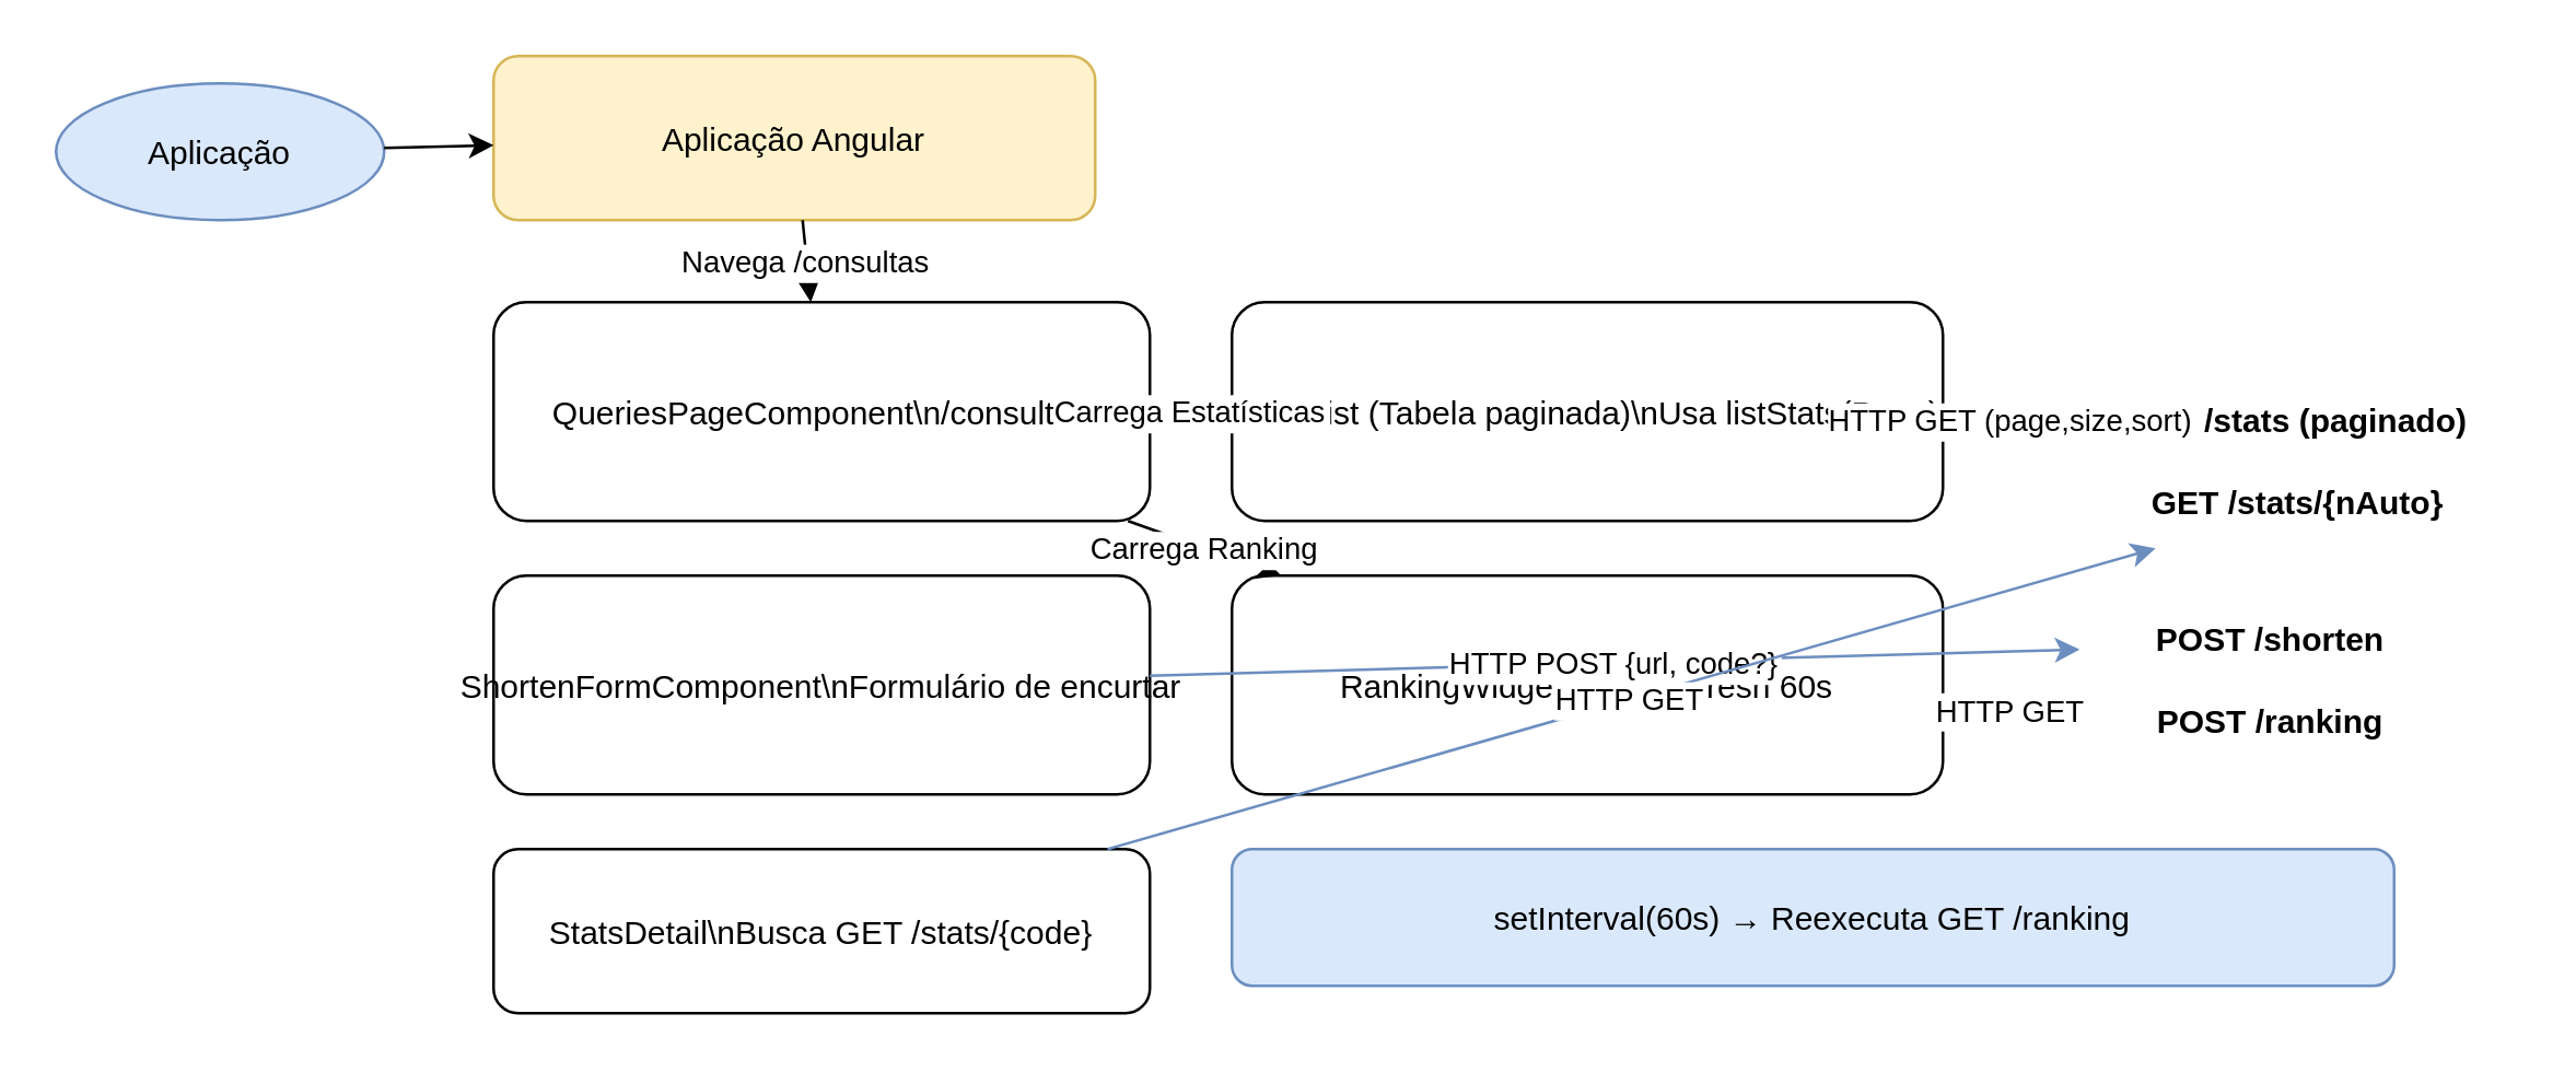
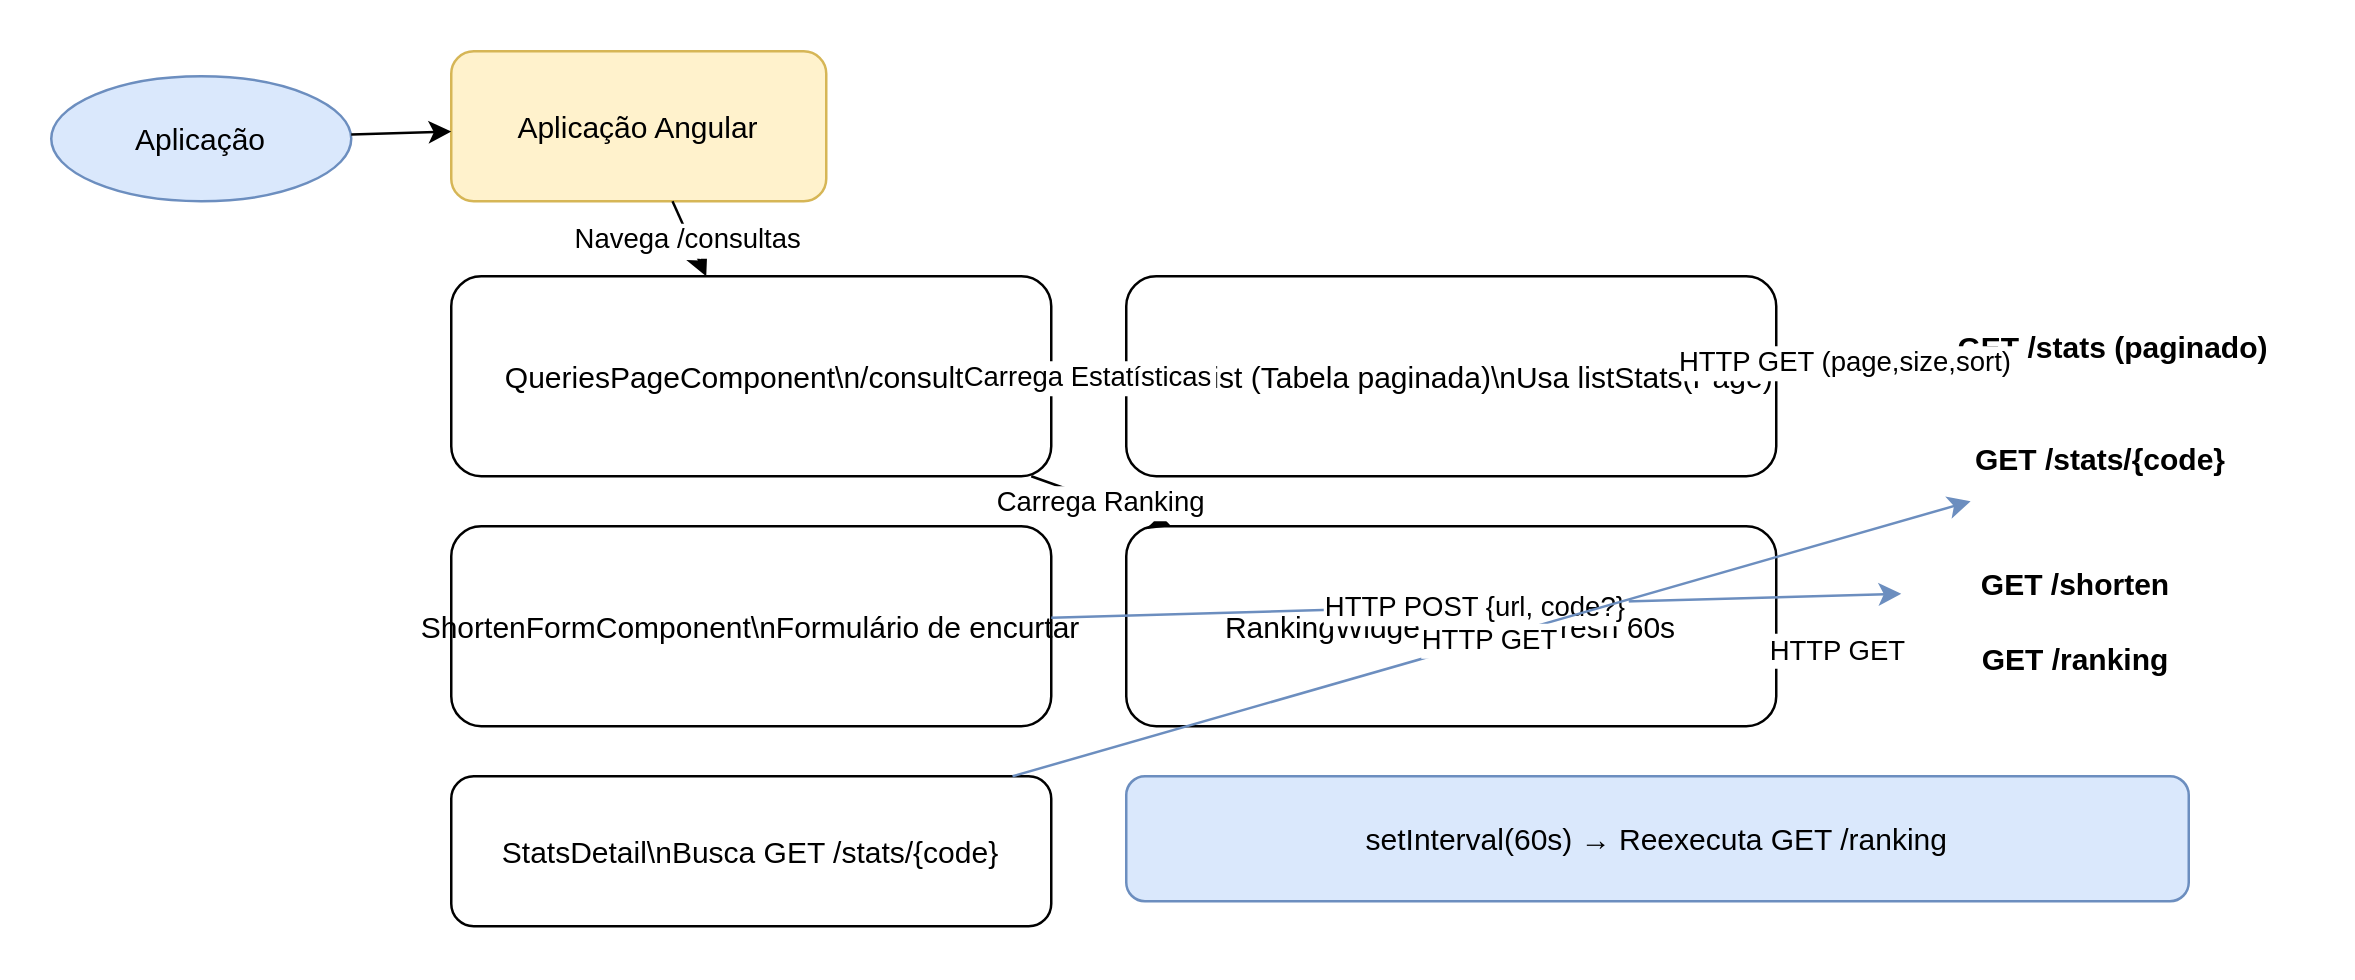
  <mxCell id="0" />
  <mxCell id="1" parent="0" />
  <mxCell id="2" value="Aplicação" style="shape=ellipse;fillColor=#dae8fc;strokeColor=#6c8ebf;fontSize=12" vertex="1" parent="1"><mxGeometry x="20" y="30" width="120" height="50" as="geometry" /></mxCell>
- <mxCell id="3" value="Aplicação Angular" style="shape=rectangle;rounded=1;fillColor=#fff2cc;strokeColor=#d6b656;fontSize=12" vertex="1" parent="1"><mxGeometry x="180" y="20" width="220" height="60" as="geometry" /></mxCell>
+ <mxCell id="3" value="Aplicação Angular" style="shape=rectangle;rounded=1;fillColor=#fff2cc;strokeColor=#d6b656;fontSize=12" vertex="1" parent="1"><mxGeometry x="180" y="20" width="150" height="60" as="geometry" /></mxCell>
  <mxCell id="4" value="QueriesPageComponent\n/consultas" style="shape=rectangle;rounded=1;fillColor=#ffffff;strokeColor=#000000;fontSize=12" vertex="1" parent="1"><mxGeometry x="180" y="110" width="240" height="80" as="geometry" /></mxCell>
  <mxCell id="5" value="ShortenFormComponent\nFormulário de encurtar" style="shape=rectangle;rounded=1;fillColor=#ffffff;strokeColor=#000000;fontSize=12" vertex="1" parent="1"><mxGeometry x="180" y="210" width="240" height="80" as="geometry" /></mxCell>
  <mxCell id="6" value="StatsList (Tabela paginada)\nUsa listStats(Page)" style="shape=rectangle;rounded=1;fillColor=#ffffff;strokeColor=#000000;fontSize=12" vertex="1" parent="1"><mxGeometry x="450" y="110" width="260" height="80" as="geometry" /></mxCell>
  <mxCell id="7" value="RankingWidget\nAuto-refresh 60s" style="shape=rectangle;rounded=1;fillColor=#ffffff;strokeColor=#000000;fontSize=12" vertex="1" parent="1"><mxGeometry x="450" y="210" width="260" height="80" as="geometry" /></mxCell>
- <mxCell id="8" value="POST /shorten" style="text;align=center;fontStyle=1;fontSize=12" vertex="1" parent="1"><mxGeometry x="760" y="220" width="140" height="30" as="geometry" /></mxCell>
- <mxCell id="9" value="POST /ranking" style="text;align=center;fontStyle=1;fontSize=12" vertex="1" parent="1"><mxGeometry x="760" y="250" width="140" height="30" as="geometry" /></mxCell>
- <mxCell id="10" value="GET /stats (paginado)" style="text;align=center;fontStyle=1;fontSize=12" vertex="1" parent="1"><mxGeometry x="760" y="140" width="160" height="30" as="geometry" /></mxCell>
- <mxCell id="11" value="GET /stats/{nAuto}" style="text;align=center;fontStyle=1;fontSize=12" vertex="1" parent="1"><mxGeometry x="760" y="170" width="160" height="30" as="geometry" /></mxCell>
+ <mxCell id="8" value="GET /shorten" style="text;align=center;fontStyle=1;fontSize=12" vertex="1" parent="1"><mxGeometry x="760" y="220" width="140" height="30" as="geometry" /></mxCell>
+ <mxCell id="9" value="GET /ranking" style="text;align=center;fontStyle=1;fontSize=12" vertex="1" parent="1"><mxGeometry x="760" y="250" width="140" height="30" as="geometry" /></mxCell>
+ <mxCell id="10" value="GET /stats (paginado)" style="text;align=center;fontStyle=1;fontSize=12" vertex="1" parent="1"><mxGeometry x="765" y="125" width="160" height="30" as="geometry" /></mxCell>
+ <mxCell id="11" value="GET /stats/{code}" style="text;align=center;fontStyle=1;fontSize=12" vertex="1" parent="1"><mxGeometry x="760" y="170" width="160" height="30" as="geometry" /></mxCell>
  <mxCell id="12" edge="1" source="2" target="3" style="endArrow=classic;strokeColor=#000000" parent="1"><mxGeometry relative="1" as="geometry" /></mxCell>
  <mxCell id="13" edge="1" source="3" target="4" value="Navega /consultas" style="endArrow=classic;strokeColor=#000000;fontSize=11" parent="1"><mxGeometry relative="1" as="geometry" /></mxCell>
  <mxCell id="14" edge="1" source="4" target="7" value="Carrega Ranking" style="endArrow=classic;strokeColor=#000000;fontSize=11" parent="1"><mxGeometry relative="1" as="geometry" /></mxCell>
  <mxCell id="15" edge="1" source="7" target="9" value="HTTP GET" style="endArrow=classic;strokeColor=#6c8ebf;fontSize=11" parent="1"><mxGeometry relative="1" as="geometry" /></mxCell>
  <mxCell id="16" edge="1" source="4" target="6" value="Carrega Estatísticas" style="endArrow=classic;strokeColor=#000000;fontSize=11" parent="1"><mxGeometry relative="1" as="geometry" /></mxCell>
  <mxCell id="17" edge="1" source="6" target="10" value="HTTP GET (page,size,sort)" style="endArrow=classic;strokeColor=#6c8ebf;fontSize=11" parent="1"><mxGeometry relative="1" as="geometry" /></mxCell>
  <mxCell id="18" edge="1" source="5" target="8" value="HTTP POST {url, code?}" style="endArrow=classic;strokeColor=#6c8ebf;fontSize=11" parent="1"><mxGeometry relative="1" as="geometry" /></mxCell>
  <mxCell id="19" value="setInterval(60s) → Reexecuta GET /ranking" style="shape=rectangle;rounded=1;fillColor=#dae8fc;strokeColor=#6c8ebf;fontSize=12" vertex="1" parent="1"><mxGeometry x="450" y="310" width="425" height="50" as="geometry" /></mxCell>
  <mxCell id="20" value="StatsDetail\nBusca GET /stats/{code}" style="shape=rectangle;rounded=1;fillColor=#ffffff;strokeColor=#000000;fontSize=12" vertex="1" parent="1"><mxGeometry x="180" y="310" width="240" height="60" as="geometry" /></mxCell>
  <mxCell id="21" edge="1" source="20" target="11" value="HTTP GET" style="endArrow=classic;strokeColor=#6c8ebf;fontSize=11" parent="1"><mxGeometry relative="1" as="geometry" /></mxCell>
